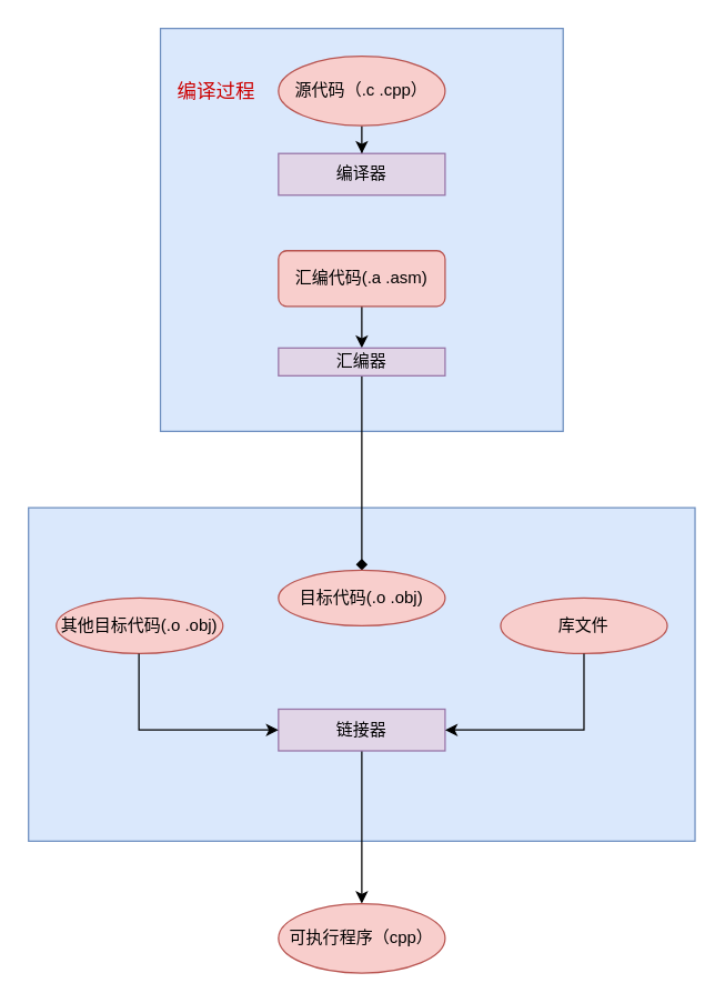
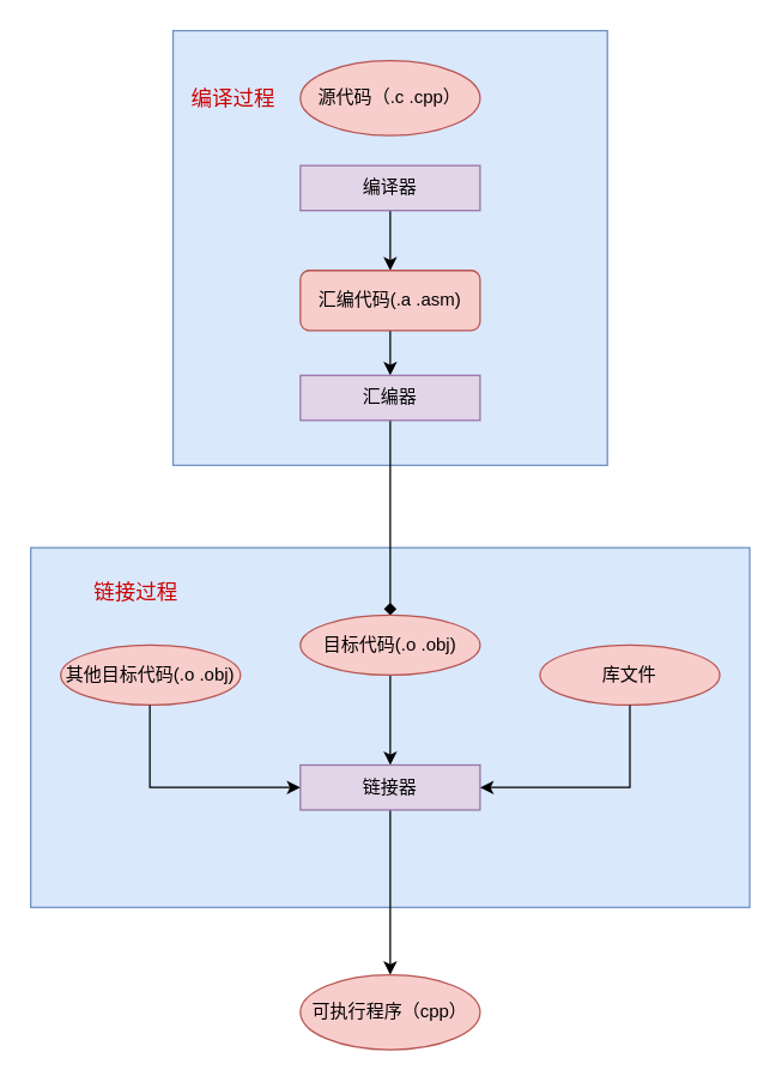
  <mxCell id="0" />
  <mxCell id="1" parent="0" />
  <mxCell id="2" value="" style="rounded=0;whiteSpace=wrap;html=1;fillColor=#dae8fc;strokeColor=#6c8ebf;" vertex="1" parent="1"><mxGeometry x="20" y="365" width="480" height="240" as="geometry" /></mxCell>
  <mxCell id="3" value="" style="whiteSpace=wrap;html=1;aspect=fixed;fillColor=#dae8fc;strokeColor=#6c8ebf;" vertex="1" parent="1"><mxGeometry x="115" y="20" width="290" height="290" as="geometry" /></mxCell>
- <mxCell id="4" value="" style="edgeStyle=orthogonalEdgeStyle;rounded=0;orthogonalLoop=1;jettySize=auto;html=1;" edge="1" parent="1" source="5" target="7"><mxGeometry relative="1" as="geometry" /></mxCell>
  <mxCell id="5" value="源代码（.c .cpp）" style="ellipse;whiteSpace=wrap;html=1;fillColor=#f8cecc;strokeColor=#b85450;" vertex="1" parent="1"><mxGeometry x="200" y="40" width="120" height="50" as="geometry" /></mxCell>
+ <mxCell id="6" value="" style="edgeStyle=orthogonalEdgeStyle;rounded=0;orthogonalLoop=1;jettySize=auto;html=1;" edge="1" parent="1" source="7" target="9"><mxGeometry relative="1" as="geometry" /></mxCell>
  <mxCell id="7" value="编译器" style="rounded=0;whiteSpace=wrap;html=1;fillColor=#e1d5e7;strokeColor=#9673a6;" vertex="1" parent="1"><mxGeometry x="200" y="110" width="120" height="30" as="geometry" /></mxCell>
  <mxCell id="8" value="" style="edgeStyle=orthogonalEdgeStyle;rounded=0;orthogonalLoop=1;jettySize=auto;html=1;" edge="1" parent="1" source="9" target="11"><mxGeometry relative="1" as="geometry" /></mxCell>
  <mxCell id="9" value="汇编代码(.a .asm)" style="whiteSpace=wrap;html=1;fillColor=#f8cecc;strokeColor=#b85450;rounded=1;" vertex="1" parent="1"><mxGeometry x="200" y="180" width="120" height="40" as="geometry" /></mxCell>
  <mxCell id="10" value="" style="edgeStyle=orthogonalEdgeStyle;rounded=0;orthogonalLoop=1;jettySize=auto;html=1;endArrow=diamond;" edge="1" parent="1" source="11" target="13"><mxGeometry relative="1" as="geometry" /></mxCell>
- <mxCell id="11" value="汇编器" style="rounded=0;whiteSpace=wrap;html=1;fillColor=#e1d5e7;strokeColor=#9673a6;" vertex="1" parent="1"><mxGeometry x="200" y="250" width="120" height="20" as="geometry" /></mxCell>
+ <mxCell id="11" value="汇编器" style="rounded=0;whiteSpace=wrap;html=1;fillColor=#e1d5e7;strokeColor=#9673a6;" vertex="1" parent="1"><mxGeometry x="200" y="250" width="120" height="30" as="geometry" /></mxCell>
+ <mxCell id="12" value="" style="edgeStyle=orthogonalEdgeStyle;rounded=0;orthogonalLoop=1;jettySize=auto;html=1;" edge="1" parent="1" source="13" target="15"><mxGeometry relative="1" as="geometry" /></mxCell>
  <mxCell id="13" value="目标代码(.o .obj)" style="ellipse;whiteSpace=wrap;html=1;fillColor=#f8cecc;strokeColor=#b85450;" vertex="1" parent="1"><mxGeometry x="200" y="410" width="120" height="40" as="geometry" /></mxCell>
  <mxCell id="14" value="" style="edgeStyle=orthogonalEdgeStyle;rounded=0;orthogonalLoop=1;jettySize=auto;html=1;fontSize=14;fontColor=#CC0000;" edge="1" parent="1" source="15" target="22"><mxGeometry relative="1" as="geometry" /></mxCell>
  <mxCell id="15" value="链接器" style="rounded=0;whiteSpace=wrap;html=1;fillColor=#e1d5e7;strokeColor=#9673a6;" vertex="1" parent="1"><mxGeometry x="200" y="510" width="120" height="30" as="geometry" /></mxCell>
  <mxCell id="16" value="编译过程" style="text;html=1;align=center;verticalAlign=middle;resizable=0;points=[];autosize=1;strokeColor=none;fillColor=none;fontSize=14;fontColor=#CC0000;" vertex="1" parent="1"><mxGeometry x="115" y="50" width="80" height="30" as="geometry" /></mxCell>
+ <mxCell id="17" value="链接过程" style="text;html=1;align=center;verticalAlign=middle;resizable=0;points=[];autosize=1;strokeColor=none;fillColor=none;fontSize=14;fontColor=#CC0000;" vertex="1" parent="1"><mxGeometry x="50" y="380" width="80" height="30" as="geometry" /></mxCell>
  <mxCell id="18" value="库文件" style="ellipse;whiteSpace=wrap;html=1;fillColor=#f8cecc;strokeColor=#b85450;" vertex="1" parent="1"><mxGeometry x="360" y="430" width="120" height="40" as="geometry" /></mxCell>
  <mxCell id="19" value="其他目标代码(.o .obj)" style="ellipse;whiteSpace=wrap;html=1;fillColor=#f8cecc;strokeColor=#b85450;" vertex="1" parent="1"><mxGeometry x="40" y="430" width="120" height="40" as="geometry" /></mxCell>
  <mxCell id="20" value="" style="edgeStyle=orthogonalEdgeStyle;rounded=0;orthogonalLoop=1;jettySize=auto;html=1;entryX=0;entryY=0.5;entryDx=0;entryDy=0;" edge="1" parent="1" target="15"><mxGeometry relative="1" as="geometry"><mxPoint x="99.5" y="470" as="sourcePoint" /><mxPoint x="99.5" y="510" as="targetPoint" /><Array as="points"><mxPoint x="100" y="525" /></Array></mxGeometry></mxCell>
  <mxCell id="21" value="" style="edgeStyle=orthogonalEdgeStyle;rounded=0;orthogonalLoop=1;jettySize=auto;html=1;entryX=1;entryY=0.5;entryDx=0;entryDy=0;" edge="1" parent="1" target="15"><mxGeometry relative="1" as="geometry"><mxPoint x="420" y="470" as="sourcePoint" /><mxPoint x="505" y="535" as="targetPoint" /><Array as="points"><mxPoint x="420" y="470" /><mxPoint x="420" y="525" /></Array></mxGeometry></mxCell>
  <mxCell id="22" value="可执行程序（cpp）" style="ellipse;whiteSpace=wrap;html=1;rounded=0;fillColor=#f8cecc;strokeColor=#b85450;" vertex="1" parent="1"><mxGeometry x="200" y="650" width="120" height="50" as="geometry" /></mxCell>
